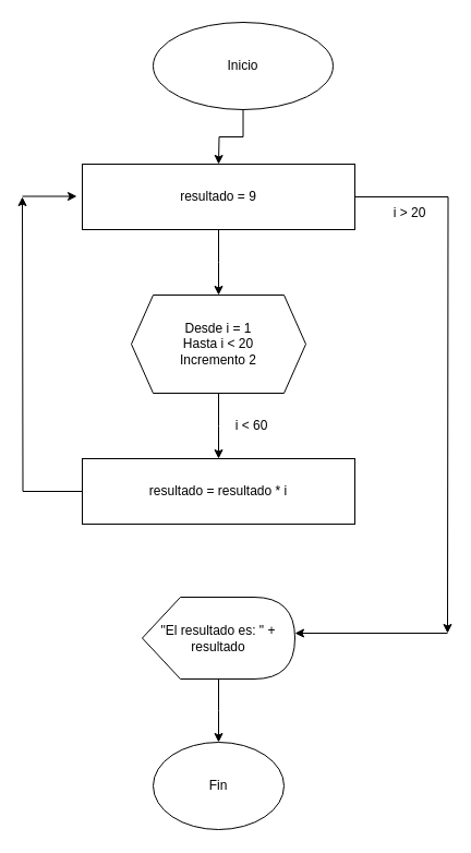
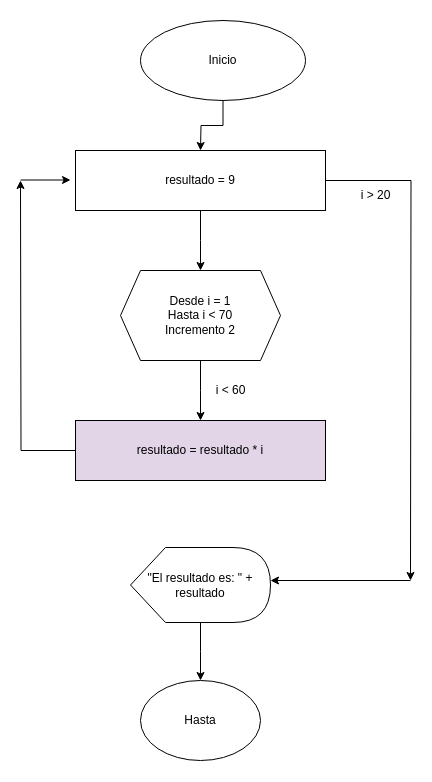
  <mxCell id="0" />
  <mxCell id="1" parent="0" />
  <mxCell id="2" style="edgeStyle=orthogonalEdgeStyle;rounded=0;orthogonalLoop=1;jettySize=auto;html=1;" edge="1" parent="1" source="3"><mxGeometry relative="1" as="geometry"><mxPoint x="200" y="150" as="targetPoint" /></mxGeometry></mxCell>
  <mxCell id="3" value="Inicio" style="ellipse;whiteSpace=wrap;html=1;" vertex="1" parent="1"><mxGeometry x="140" y="20" width="165" height="80" as="geometry" /></mxCell>
  <mxCell id="4" style="edgeStyle=orthogonalEdgeStyle;rounded=0;orthogonalLoop=1;jettySize=auto;html=1;" edge="1" parent="1" source="6"><mxGeometry relative="1" as="geometry"><mxPoint x="200" y="270" as="targetPoint" /></mxGeometry></mxCell>
  <mxCell id="5" style="edgeStyle=orthogonalEdgeStyle;rounded=0;orthogonalLoop=1;jettySize=auto;html=1;" edge="1" parent="1" source="6"><mxGeometry relative="1" as="geometry"><mxPoint x="410" y="580" as="targetPoint" /></mxGeometry></mxCell>
  <mxCell id="6" value="resultado = 9" style="rounded=0;whiteSpace=wrap;html=1;" vertex="1" parent="1"><mxGeometry x="75" y="150" width="250" height="60" as="geometry" /></mxCell>
  <mxCell id="7" style="edgeStyle=orthogonalEdgeStyle;rounded=0;orthogonalLoop=1;jettySize=auto;html=1;" edge="1" parent="1" source="8"><mxGeometry relative="1" as="geometry"><mxPoint x="200" y="420" as="targetPoint" /></mxGeometry></mxCell>
- <mxCell id="8" value="&lt;div&gt;Desde i = 1&lt;/div&gt;&lt;div&gt;Hasta i &amp;lt; 20&lt;/div&gt;&lt;div&gt;Incremento 2&lt;br&gt;&lt;/div&gt;" style="shape=hexagon;perimeter=hexagonPerimeter2;whiteSpace=wrap;html=1;fixedSize=1;" vertex="1" parent="1"><mxGeometry x="120" y="270" width="160" height="90" as="geometry" /></mxCell>
+ <mxCell id="8" value="&lt;div&gt;Desde i = 1&lt;/div&gt;&lt;div&gt;Hasta i &amp;lt; 70&lt;/div&gt;&lt;div&gt;Incremento 2&lt;br&gt;&lt;/div&gt;" style="shape=hexagon;perimeter=hexagonPerimeter2;whiteSpace=wrap;html=1;fixedSize=1;" vertex="1" parent="1"><mxGeometry x="120" y="270" width="160" height="90" as="geometry" /></mxCell>
  <mxCell id="9" style="edgeStyle=orthogonalEdgeStyle;rounded=0;orthogonalLoop=1;jettySize=auto;html=1;" edge="1" parent="1" source="10"><mxGeometry relative="1" as="geometry"><mxPoint x="20" y="180" as="targetPoint" /></mxGeometry></mxCell>
- <mxCell id="10" value="resultado = resultado * i" style="rounded=0;whiteSpace=wrap;html=1;" vertex="1" parent="1"><mxGeometry x="75" y="420" width="250" height="60" as="geometry" /></mxCell>
+ <mxCell id="10" value="resultado = resultado * i" style="rounded=0;whiteSpace=wrap;html=1;fillColor=#e1d5e7;" vertex="1" parent="1"><mxGeometry x="75" y="420" width="250" height="60" as="geometry" /></mxCell>
  <mxCell id="11" value="i &amp;lt; 60" style="text;html=1;align=center;verticalAlign=middle;resizable=0;points=[];autosize=1;strokeColor=none;fillColor=none;" vertex="1" parent="1"><mxGeometry x="205" y="380" width="50" height="20" as="geometry" /></mxCell>
  <mxCell id="12" value="i &amp;gt; 20" style="text;html=1;align=center;verticalAlign=middle;resizable=0;points=[];autosize=1;strokeColor=none;fillColor=none;" vertex="1" parent="1"><mxGeometry x="350" y="185" width="50" height="20" as="geometry" /></mxCell>
  <mxCell id="13" style="edgeStyle=orthogonalEdgeStyle;rounded=0;orthogonalLoop=1;jettySize=auto;html=1;" edge="1" parent="1" source="14"><mxGeometry relative="1" as="geometry"><mxPoint x="200" y="680" as="targetPoint" /></mxGeometry></mxCell>
  <mxCell id="14" value="&quot;El resultado es: &quot; + resultado" style="shape=display;whiteSpace=wrap;html=1;" vertex="1" parent="1"><mxGeometry x="130" y="547" width="140" height="75" as="geometry" /></mxCell>
  <mxCell id="15" value="" style="edgeStyle=segmentEdgeStyle;endArrow=classic;html=1;rounded=0;" edge="1" parent="1"><mxGeometry width="50" height="50" relative="1" as="geometry"><mxPoint x="410" y="580" as="sourcePoint" /><mxPoint x="270" y="580" as="targetPoint" /><Array as="points"><mxPoint x="270" y="580" /></Array></mxGeometry></mxCell>
  <mxCell id="16" value="" style="edgeStyle=segmentEdgeStyle;endArrow=classic;html=1;rounded=0;" edge="1" parent="1"><mxGeometry width="50" height="50" relative="1" as="geometry"><mxPoint x="20" y="179.5" as="sourcePoint" /><mxPoint x="70" y="180" as="targetPoint" /></mxGeometry></mxCell>
- <mxCell id="17" value="Fin" style="ellipse;whiteSpace=wrap;html=1;" vertex="1" parent="1"><mxGeometry x="140" y="680" width="120" height="80" as="geometry" /></mxCell>
+ <mxCell id="17" value="Hasta" style="ellipse;whiteSpace=wrap;html=1;" vertex="1" parent="1"><mxGeometry x="140" y="680" width="120" height="80" as="geometry" /></mxCell>
